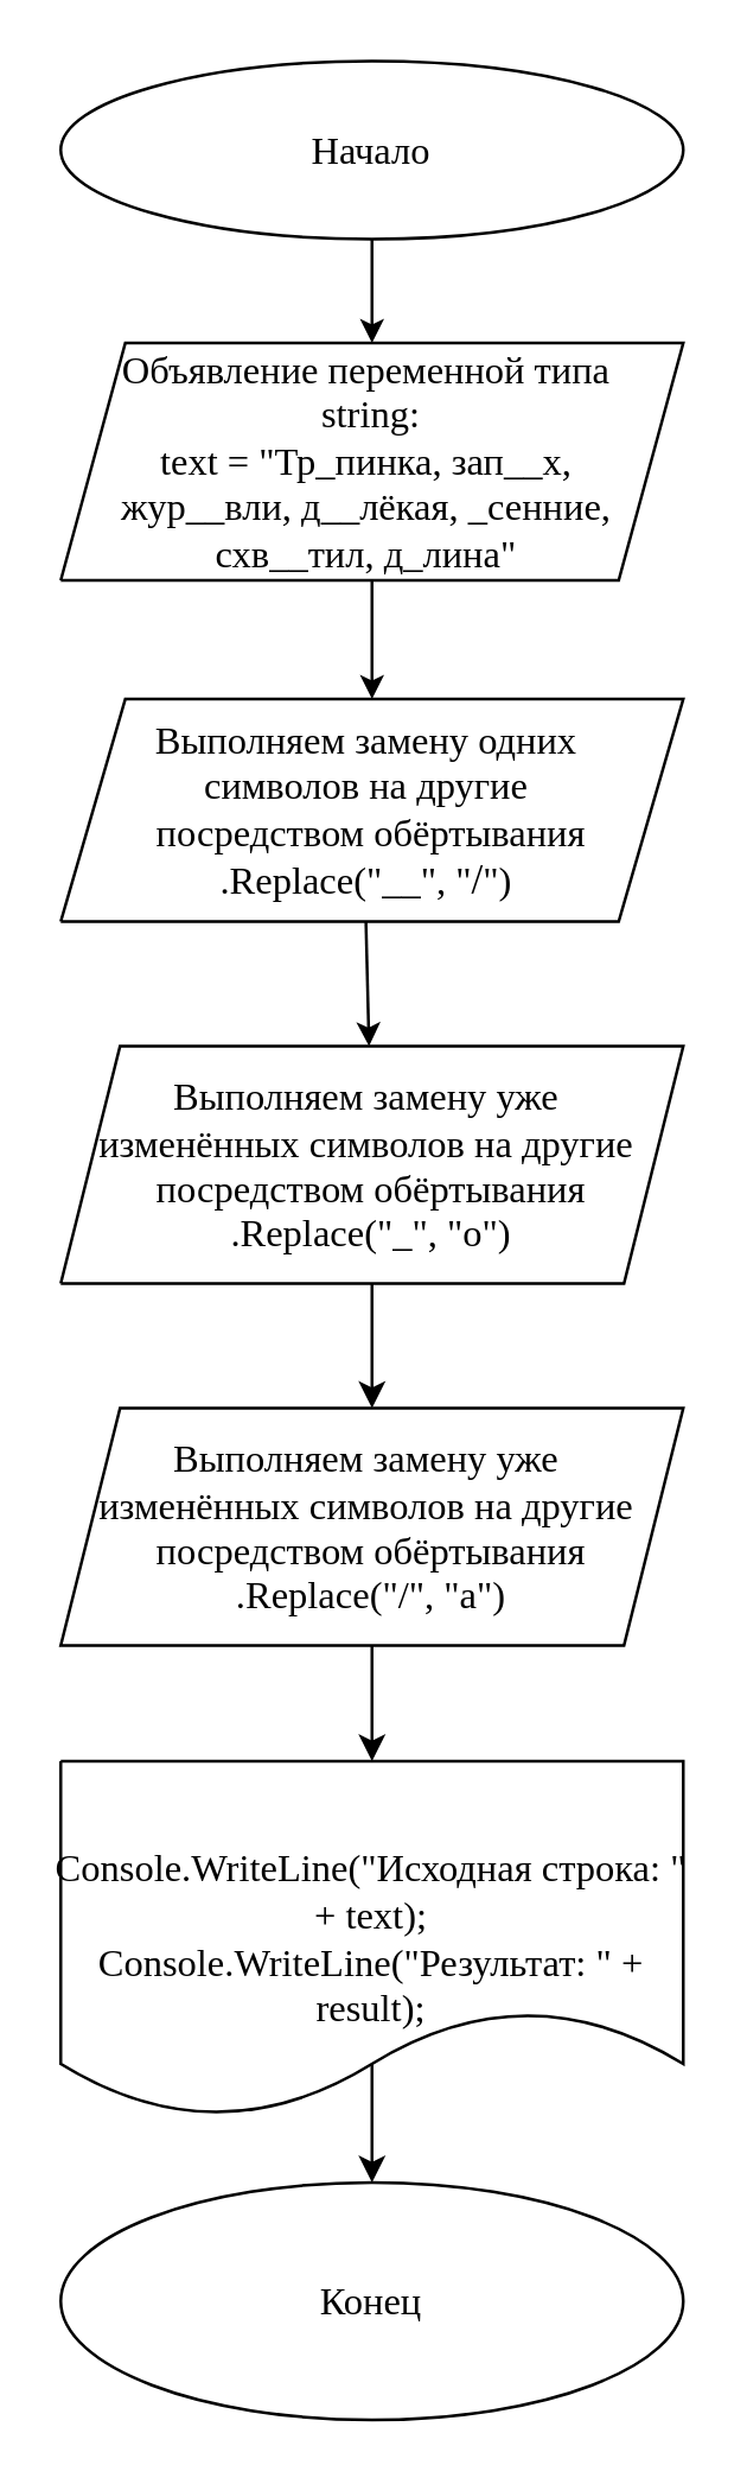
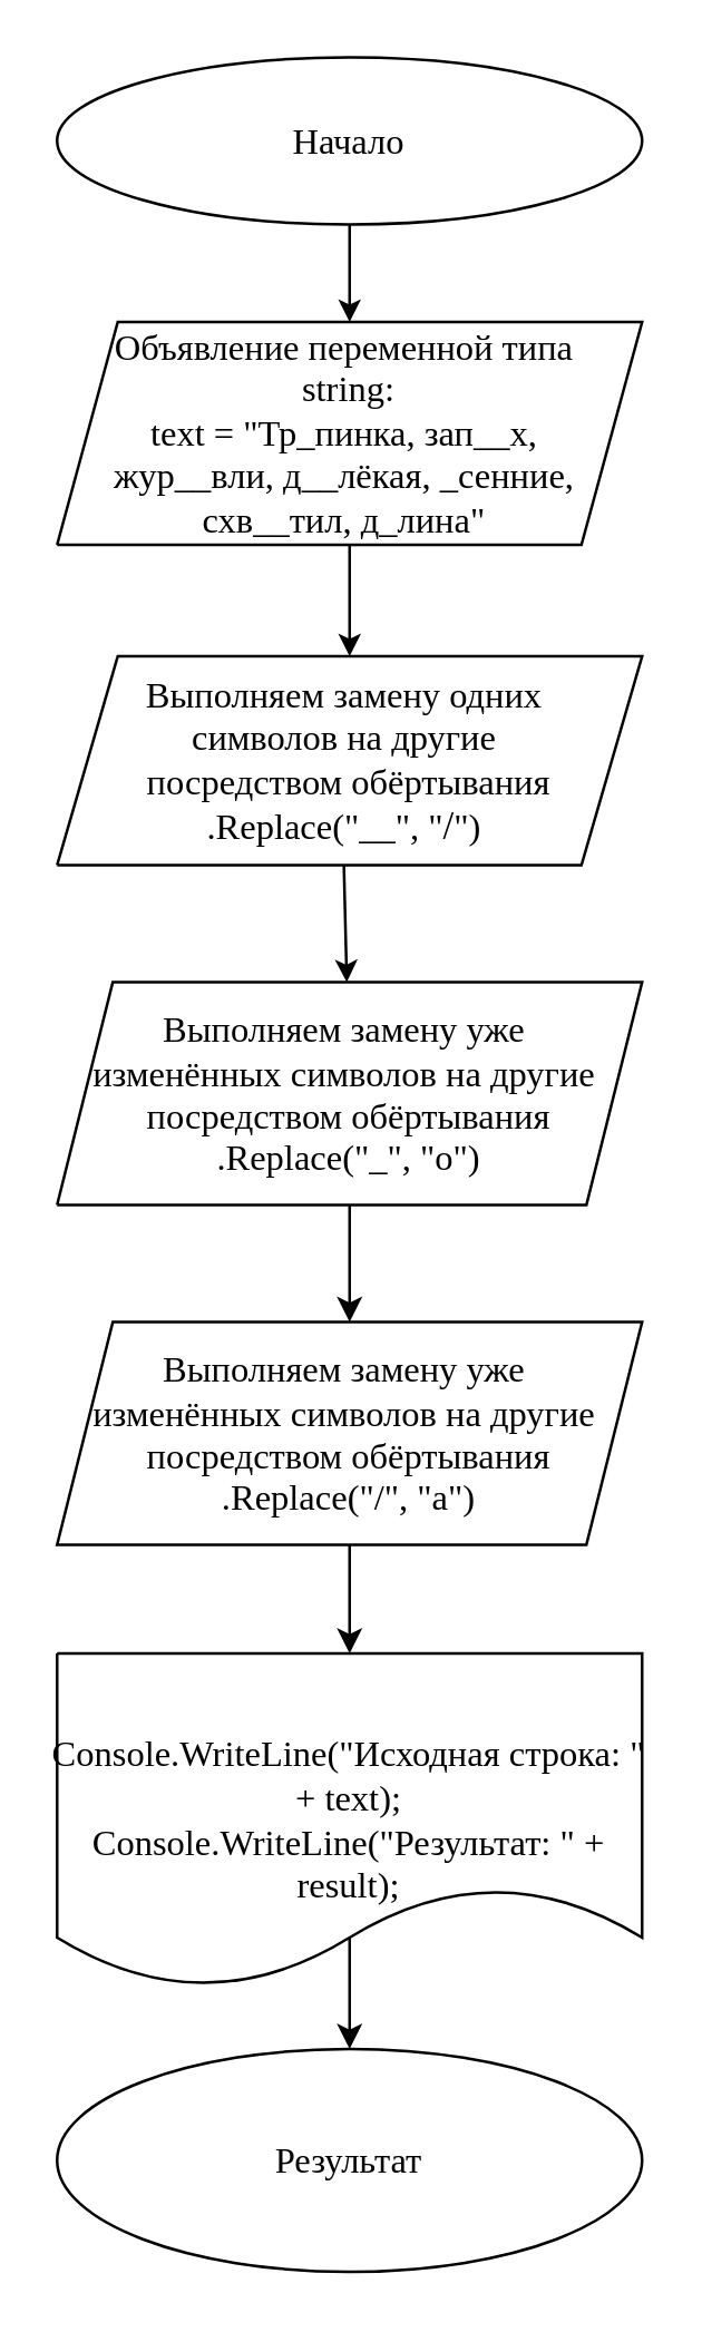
  <mxCell id="0" />
  <mxCell id="1" parent="0" />
  <mxCell id="2" value="" style="edgeStyle=orthogonalEdgeStyle;rounded=0;orthogonalLoop=1;jettySize=auto;html=1;" edge="1" parent="1" source="3" target="12"><mxGeometry relative="1" as="geometry" /></mxCell>
  <mxCell id="3" value="&lt;font style=&quot;letter-spacing: 0px; font-size: 13px; font-family: &amp;quot;Times New Roman&amp;quot;; direction: ltr; line-height: 15.6px; opacity: 1;&quot;&gt;Выполняем замену уже&amp;nbsp;&lt;/font&gt;&lt;div&gt;&lt;font style=&quot;font-size: 13px; font-family: &amp;quot;Times New Roman&amp;quot;; direction: ltr; letter-spacing: 0px; line-height: 15.6px; opacity: 1;&quot;&gt;изменённых символов на другие&amp;nbsp;&lt;/font&gt;&lt;div&gt;&lt;font style=&quot;font-size: 13px; font-family: &amp;quot;Times New Roman&amp;quot;; direction: ltr; letter-spacing: 0px; line-height: 15.6px; opacity: 1;&quot;&gt;посредством обёртывания&lt;/font&gt;&lt;div&gt;&lt;font style=&quot;direction: ltr; line-height: 14.4px; opacity: 1;&quot;&gt;&lt;font face=&quot;Times New Roman&quot;&gt;&lt;span style=&quot;font-size: 13px;&quot;&gt;.Replace(&quot;/&quot;, &quot;a&quot;)&lt;/span&gt;&lt;/font&gt;&lt;/font&gt;&lt;/div&gt;&lt;/div&gt;&lt;/div&gt;" style="shape=parallelogram;perimeter=parallelogramPerimeter;whiteSpace=wrap;html=1;fixedSize=1;" vertex="1" parent="1"><mxGeometry x="20" y="474" width="210" height="80" as="geometry" /></mxCell>
  <mxCell id="4" style="vsdxID=17;edgeStyle=none;startArrow=none;endArrow=classic;startSize=5;endSize=5;strokeColor=#000000;spacingTop=0;spacingBottom=0;spacingLeft=0;spacingRight=0;verticalAlign=middle;html=1;labelBackgroundColor=#ffffff;rounded=0;exitX=0.49;exitY=0.973;exitDx=0;exitDy=0;exitPerimeter=0;" edge="1" parent="1" source="10" target="13"><mxGeometry relative="1" as="geometry"><mxPoint x="145" y="325" as="sourcePoint" /><mxPoint x="145" y="365" as="targetPoint" /><Array capacity="4" as="points" /><mxPoint y="124" as="offset" /></mxGeometry></mxCell>
  <mxCell id="5" value="" style="endArrow=classic;html=1;rounded=0;entryX=0.5;entryY=0;entryDx=0;entryDy=0;" edge="1" parent="1" target="3"><mxGeometry width="50" height="50" relative="1" as="geometry"><mxPoint x="125" y="431" as="sourcePoint" /><mxPoint x="175" y="381" as="targetPoint" /></mxGeometry></mxCell>
  <mxCell id="6" value="" style="endArrow=classic;html=1;rounded=0;" edge="1" parent="1" target="11"><mxGeometry width="50" height="50" relative="1" as="geometry"><mxPoint x="125" y="685" as="sourcePoint" /><mxPoint x="175" y="635" as="targetPoint" /></mxGeometry></mxCell>
  <mxCell id="7" value="Background" parent="0" />
  <mxCell id="8" value="&lt;font style=&quot;font-size:13px;font-family:Times New Roman;color:#000000;direction:ltr;letter-spacing:0px;line-height:120.0%;opacity:1&quot;&gt;Начало&lt;/font&gt;" style="verticalAlign=middle;align=center;vsdxID=1;fillColor=#ffffff;gradientColor=none;shape=stencil(pZDBDsIgEER/ZbN3UjTpDfiXjd0WIkKzoG3/vmiN8eTF02ZeZieZMcXTzFCq5CsvYajeYkieJVR0ZszCk+R7GpyZqXpnbvnBsFpUGmGz2GvsnCG5gDR47hFkO26TJ/0xwapoDUVJrlRDThYbiyQTq/asxkhT8yOUhXl+y1/R6v/k7ig0hhiP9k/2Xbh7TeN2);strokeColor=#000000;spacingTop=-3;spacingBottom=-3;spacingLeft=-3;spacingRight=-3;labelBackgroundColor=none;rounded=0;html=1;whiteSpace=wrap;" parent="7" vertex="1"><mxGeometry x="20" y="20" width="210" height="60" as="geometry" /></mxCell>
  <mxCell id="9" value="&lt;font style=&quot;font-size:13px;font-family:Times New Roman;color:#000000;direction:ltr;letter-spacing:0px;line-height:120.0%;opacity:1&quot;&gt;Объявление переменной типа&amp;nbsp;&lt;/font&gt;&lt;div&gt;&lt;font style=&quot;font-size:13px;font-family:Times New Roman;color:#000000;direction:ltr;letter-spacing:0px;line-height:120.0%;opacity:1&quot;&gt;string:&lt;/font&gt;&lt;div&gt;&lt;font style=&quot;font-size:13px;font-family:Times New Roman;color:#000000;direction:ltr;letter-spacing:0px;line-height:120.0%;opacity:1&quot;&gt;text = &quot;Тр_пинка, зап__х,&amp;nbsp;&lt;/font&gt;&lt;/div&gt;&lt;div&gt;&lt;font style=&quot;font-size:13px;font-family:Times New Roman;color:#000000;direction:ltr;letter-spacing:0px;line-height:120.0%;opacity:1&quot;&gt;жур__вли, д__лёкая, _сенние,&amp;nbsp;&lt;/font&gt;&lt;/div&gt;&lt;div&gt;&lt;font style=&quot;font-size:13px;font-family:Times New Roman;color:#000000;direction:ltr;letter-spacing:0px;line-height:120.0%;opacity:1&quot;&gt;схв__тил, д_лина&quot;&amp;nbsp;&lt;/font&gt;&lt;/div&gt;&lt;/div&gt;" style="verticalAlign=middle;align=center;vsdxID=2;fillColor=#ffffff;gradientColor=none;shape=stencil(bY5bCsIwEEW3EmYBzZRCVZjMXgqdmsGYlDRWu3sx/fH1ey6ce2jxwyxmKTld5K5j8Q40eslagGlKWc453eLINA/FM13TKubhAMFsDlpEsExBY4UtNt2hDl8Yf+Hx1PTdP8mH2e6vk4awJ77Ye5Wt/fwE);strokeColor=#000000;spacingTop=-3;spacingBottom=-3;spacingLeft=-3;spacingRight=-3;labelBackgroundColor=none;rounded=0;html=1;whiteSpace=wrap;" parent="7" vertex="1"><mxGeometry x="20" y="115" width="210" height="80" as="geometry" /></mxCell>
  <mxCell id="10" value="&lt;font style=&quot;font-size:13px;font-family:Times New Roman;color:#000000;direction:ltr;letter-spacing:0px;line-height:120.0%;opacity:1&quot;&gt;Выполняем замену одних&amp;nbsp;&lt;/font&gt;&lt;div&gt;&lt;font style=&quot;font-size:13px;font-family:Times New Roman;color:#000000;direction:ltr;letter-spacing:0px;line-height:120.0%;opacity:1&quot;&gt;символов на другие&amp;nbsp;&lt;/font&gt;&lt;div&gt;&lt;font style=&quot;font-size:13px;font-family:Times New Roman;color:#000000;direction:ltr;letter-spacing:0px;line-height:120.0%;opacity:1&quot;&gt;посредством обёртывания&lt;/font&gt;&lt;div&gt;&lt;font style=&quot;font-size:13px;font-family:Times New Roman;color:#000000;direction:ltr;letter-spacing:0px;line-height:120.0%;opacity:1&quot;&gt;.Replace(&quot;__&quot;, &quot;&lt;/font&gt;&lt;font style=&quot;font-family: &amp;quot;Times New Roman&amp;quot;; color: rgb(0, 0, 0); direction: ltr; letter-spacing: 0px; line-height: 120%; opacity: 1; font-size: 14px;&quot;&gt;/&lt;/font&gt;&lt;font style=&quot;font-size:13px;font-family:Times New Roman;color:#000000;direction:ltr;letter-spacing:0px;line-height:120.0%;opacity:1&quot;&gt;&quot;)&amp;nbsp;&lt;/font&gt;&lt;/div&gt;&lt;/div&gt;&lt;/div&gt;" style="verticalAlign=middle;align=center;vsdxID=3;fillColor=#ffffff;gradientColor=none;shape=stencil(bY5bCsIwEEW3EmYBzZRCVZjMXgqdmsGYlDRWu3sx/fH1ey6ce2jxwyxmKTld5K5j8Q40eslagGlKWc453eLINA/FM13TKubhAMFsDlpEsExBY4UtNt2hDl8Yf+Hx1PTdP8mH2e6vk4awJ77Ye5Wt/fwE);strokeColor=#000000;spacingTop=-3;spacingBottom=-3;spacingLeft=-3;spacingRight=-3;labelBackgroundColor=none;rounded=0;html=1;whiteSpace=wrap;" parent="7" vertex="1"><mxGeometry x="20" y="235" width="210" height="75" as="geometry" /></mxCell>
- <mxCell id="11" value="&lt;font style=&quot;font-size:13px;font-family:Times New Roman;color:#000000;direction:ltr;letter-spacing:0px;line-height:120.0%;opacity:1&quot;&gt;Конец&lt;/font&gt;" style="verticalAlign=middle;align=center;vsdxID=5;fillColor=#ffffff;gradientColor=none;shape=stencil(pZDBDsIgEER/ZbN3UjTpDfiXjd0WIkKzoG3/vmiN8eTF02ZeZieZMcXTzFCq5CsvYajeYkieJVR0ZszCk+R7GpyZqXpnbvnBsFpUGmGz2GvsnCG5gDR47hFkO26TJ/0xwapoDUVJrlRDThYbiyQTq/asxkhT8yOUhXl+y1/R6v/k7ig0hhiP9k/2Xbh7TeN2);strokeColor=#000000;spacingTop=-3;spacingBottom=-3;spacingLeft=-3;spacingRight=-3;labelBackgroundColor=none;rounded=0;html=1;whiteSpace=wrap;" parent="7" vertex="1"><mxGeometry x="20" y="735" width="210" height="80" as="geometry" /></mxCell>
+ <mxCell id="11" value="&lt;font style=&quot;font-size:13px;font-family:Times New Roman;color:#000000;direction:ltr;letter-spacing:0px;line-height:120.0%;opacity:1&quot;&gt;Результат&lt;/font&gt;" style="verticalAlign=middle;align=center;vsdxID=5;fillColor=#ffffff;gradientColor=none;shape=stencil(pZDBDsIgEER/ZbN3UjTpDfiXjd0WIkKzoG3/vmiN8eTF02ZeZieZMcXTzFCq5CsvYajeYkieJVR0ZszCk+R7GpyZqXpnbvnBsFpUGmGz2GvsnCG5gDR47hFkO26TJ/0xwapoDUVJrlRDThYbiyQTq/asxkhT8yOUhXl+y1/R6v/k7ig0hhiP9k/2Xbh7TeN2);strokeColor=#000000;spacingTop=-3;spacingBottom=-3;spacingLeft=-3;spacingRight=-3;labelBackgroundColor=none;rounded=0;html=1;whiteSpace=wrap;" parent="7" vertex="1"><mxGeometry x="20" y="735" width="210" height="80" as="geometry" /></mxCell>
  <mxCell id="12" value="&lt;font style=&quot;font-size:13px;font-family:Times New Roman;color:#000000;direction:ltr;letter-spacing:0px;line-height:120.0%;opacity:1&quot;&gt;Console.WriteLine(&quot;Исходная строка: &quot; + text);&lt;/font&gt;&lt;div&gt;&lt;font style=&quot;font-size:13px;font-family:Times New Roman;color:#000000;direction:ltr;letter-spacing:0px;line-height:120.0%;opacity:1&quot;&gt;Console.WriteLine(&quot;Результат: &quot; + result);&lt;/font&gt;&lt;/div&gt;" style="verticalAlign=middle;align=center;vsdxID=14;fillColor=#ffffff;gradientColor=none;shape=stencil(fZDdCgIhEEZfReYFXAVpL9R3EXRTMt1ct+zt86egKLqZgcOB+b7hm1WrQVtO8WRuTmcrwAVrkssg+RKTOaa4By35qrKV/ByvBhUBE6B7m1hy70JHZPoDZ9boZVcaFSLgwCqtm82ACq27WfRLo0+NEDq8D+11Y1wgP1iPgkfyxXk/ajb23gz3H8gH);strokeColor=#000000;spacingTop=-3;spacingBottom=-3;spacingLeft=-3;spacingRight=-3;labelBackgroundColor=none;rounded=0;html=1;whiteSpace=wrap;" parent="7" vertex="1"><mxGeometry x="20" y="593" width="210" height="120" as="geometry" /></mxCell>
  <mxCell id="13" value="&lt;font style=&quot;font-size:13px;font-family:Times New Roman;color:#000000;direction:ltr;letter-spacing:0px;line-height:120.0%;opacity:1&quot;&gt;Выполняем замену уже&amp;nbsp;&lt;/font&gt;&lt;div&gt;&lt;font style=&quot;font-size:13px;font-family:Times New Roman;color:#000000;direction:ltr;letter-spacing:0px;line-height:120.0%;opacity:1&quot;&gt;изменённых символов на другие&amp;nbsp;&lt;/font&gt;&lt;div&gt;&lt;font style=&quot;font-size:13px;font-family:Times New Roman;color:#000000;direction:ltr;letter-spacing:0px;line-height:120.0%;opacity:1&quot;&gt;посредством обёртывания&lt;/font&gt;&lt;div&gt;&lt;font style=&quot;direction: ltr; line-height: 120%; opacity: 1;&quot;&gt;&lt;font face=&quot;Times New Roman&quot;&gt;&lt;span style=&quot;font-size: 13px;&quot;&gt;.Replace(&quot;_&quot;, &quot;o&quot;)&lt;/span&gt;&lt;/font&gt;&lt;br&gt;&lt;/font&gt;&lt;/div&gt;&lt;/div&gt;&lt;/div&gt;" style="verticalAlign=middle;align=center;vsdxID=15;fillColor=#ffffff;gradientColor=none;shape=stencil(bc5hCoMwDIbhq5QcwNbhQCHNXQTjGqyt1M7N2w/rn8n29yF8eXF1/cJqzSlO/JIhOwsSHCfJQDjGxI8Un2EgXPrsCOe4sXpbMKB2C7UxoAm9hIJddb8Vv+hx9IOdqZr238ZlWJ9PR/H+LDzsO0qXfPoA);strokeColor=#000000;spacingTop=-3;spacingBottom=-3;spacingLeft=-3;spacingRight=-3;labelBackgroundColor=none;rounded=0;html=1;whiteSpace=wrap;" parent="7" vertex="1"><mxGeometry x="20" y="352" width="210" height="80" as="geometry" /></mxCell>
  <mxCell id="14" style="vsdxID=6;edgeStyle=none;startArrow=none;endArrow=classic;startSize=5;endSize=5;strokeColor=#000000;spacingTop=0;spacingBottom=0;spacingLeft=0;spacingRight=0;verticalAlign=middle;html=1;labelBackgroundColor=#ffffff;rounded=0;exitX=0.5;exitY=1;exitDx=0;exitDy=0;exitPerimeter=0;entryX=0.5;entryY=0;entryDx=0;entryDy=0;entryPerimeter=0" parent="7" source="8" target="9" edge="1"><mxGeometry relative="1" as="geometry"><mxPoint x="125" y="80" as="sourcePoint" /><mxPoint x="125" y="125" as="targetPoint" /><Array capacity="4" as="points" /><mxPoint y="124" as="offset" /></mxGeometry></mxCell>
  <mxCell id="15" style="vsdxID=17;edgeStyle=none;startArrow=none;endArrow=classic;startSize=5;endSize=5;strokeColor=#000000;spacingTop=0;spacingBottom=0;spacingLeft=0;spacingRight=0;verticalAlign=middle;html=1;labelBackgroundColor=#ffffff;rounded=0;exitX=0.5;exitY=1;exitDx=0;exitDy=0;exitPerimeter=0;entryX=0.5;entryY=0;entryDx=0;entryDy=0;entryPerimeter=0" parent="7" source="9" target="10" edge="1"><mxGeometry relative="1" as="geometry"><mxPoint x="125" y="185" as="sourcePoint" /><mxPoint x="125" y="230" as="targetPoint" /><Array capacity="4" as="points" /><mxPoint y="124" as="offset" /></mxGeometry></mxCell>
